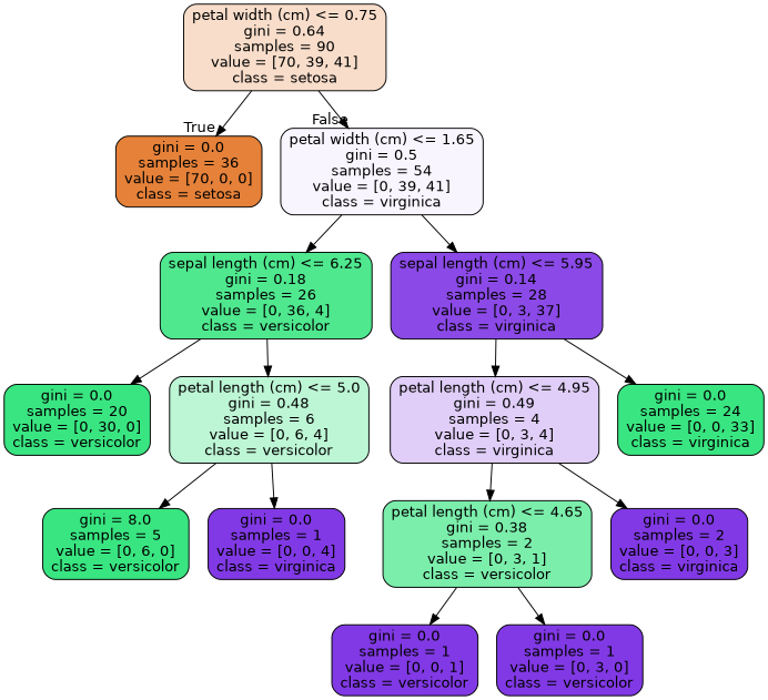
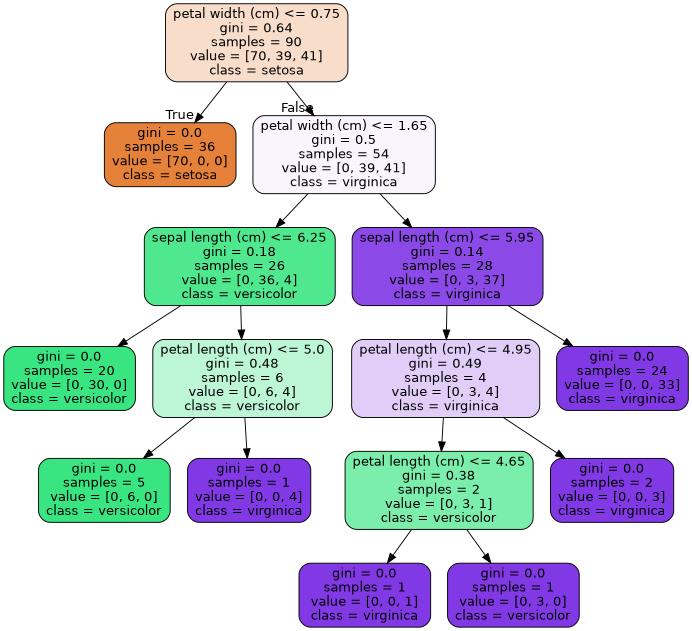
  digraph {
    node [color=black fillcolor="#8139e5" fontname=helvetica shape=box style="filled, rounded"]
    edge [fontname=helvetica]
    n1 [fillcolor="#f8ddca" label="petal width (cm) <= 0.75\ngini = 0.64\nsamples = 90\nvalue = [70, 39, 41]\nclass = setosa"]
    n2 [fillcolor="#e58139" label="gini = 0.0\nsamples = 36\nvalue = [70, 0, 0]\nclass = setosa"]
    n3 [fillcolor="#f9f5fe" label="petal width (cm) <= 1.65\ngini = 0.5\nsamples = 54\nvalue = [0, 39, 41]\nclass = virginica"]
    n4 [fillcolor="#4fe88f" label="sepal length (cm) <= 6.25\ngini = 0.18\nsamples = 26\nvalue = [0, 36, 4]\nclass = versicolor"]
    n5 [fillcolor="#8b49e7" label="sepal length (cm) <= 5.95\ngini = 0.14\nsamples = 28\nvalue = [0, 3, 37]\nclass = virginica"]
    n6 [fillcolor="#39e581" label="gini = 0.0\nsamples = 20\nvalue = [0, 30, 0]\nclass = versicolor"]
    n7 [fillcolor="#bdf6d5" label="petal length (cm) <= 5.0\ngini = 0.48\nsamples = 6\nvalue = [0, 6, 4]\nclass = versicolor"]
    n8 [fillcolor="#e0cef8" label="petal length (cm) <= 4.95\ngini = 0.49\nsamples = 4\nvalue = [0, 3, 4]\nclass = virginica"]
-   n9 [fillcolor="#39e581" label="gini = 0.0\nsamples = 24\nvalue = [0, 0, 33]\nclass = virginica"]
-   n10 [fillcolor="#39e581" label="gini = 8.0\nsamples = 5\nvalue = [0, 6, 0]\nclass = versicolor"]
+   n9 [label="gini = 0.0\nsamples = 24\nvalue = [0, 0, 33]\nclass = virginica"]
+   n10 [fillcolor="#39e581" label="gini = 0.0\nsamples = 5\nvalue = [0, 6, 0]\nclass = versicolor"]
    n11 [label="gini = 0.0\nsamples = 1\nvalue = [0, 0, 4]\nclass = virginica"]
    n12 [fillcolor="#7beeab" label="petal length (cm) <= 4.65\ngini = 0.38\nsamples = 2\nvalue = [0, 3, 1]\nclass = versicolor"]
    n13 [label="gini = 0.0\nsamples = 2\nvalue = [0, 0, 3]\nclass = virginica"]
-   n14 [label="gini = 0.0\nsamples = 1\nvalue = [0, 0, 1]\nclass = versicolor"]
+   n14 [label="gini = 0.0\nsamples = 1\nvalue = [0, 0, 1]\nclass = virginica"]
    n15 [label="gini = 0.0\nsamples = 1\nvalue = [0, 3, 0]\nclass = versicolor"]
    n1 -> n2 [headlabel=True labelangle=45 labeldistance=2.5]
    n1 -> n3 [headlabel=False labelangle=-45 labeldistance=2.5]
    n3 -> n4
    n3 -> n5
    n4 -> n6
    n4 -> n7
    n5 -> n8
    n5 -> n9
    n7 -> n10
    n7 -> n11
    n8 -> n12
    n8 -> n13
    n12 -> n14
    n12 -> n15
  }
